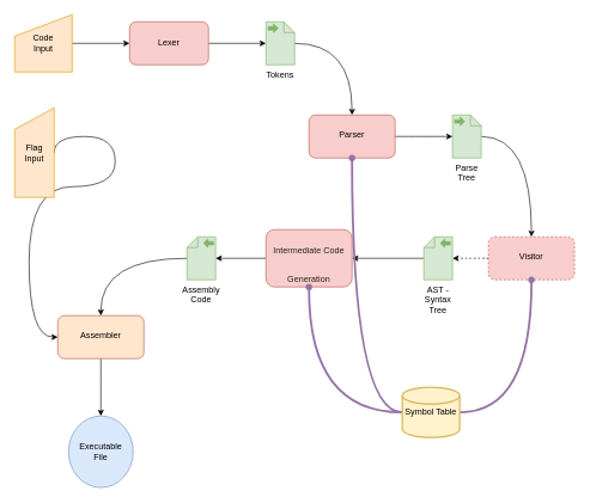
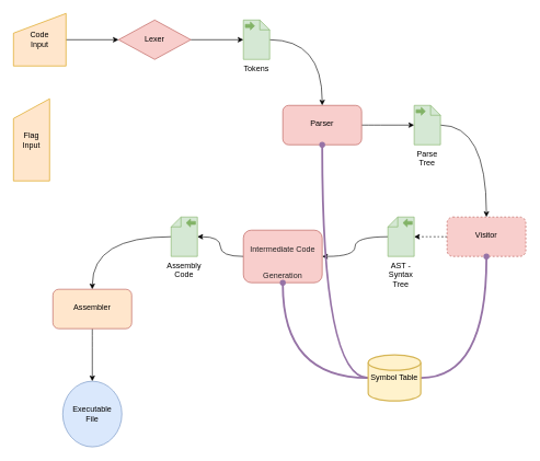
  <mxCell id="0" />
  <mxCell id="1" parent="0" />
  <mxCell id="2" style="edgeStyle=orthogonalEdgeStyle;rounded=0;orthogonalLoop=1;jettySize=auto;html=1;entryX=0;entryY=0.5;entryDx=0;entryDy=0;" edge="1" parent="1" source="3" target="5"><mxGeometry relative="1" as="geometry"><mxPoint x="180" y="60" as="targetPoint" /></mxGeometry></mxCell>
  <mxCell id="3" value="Code&lt;br&gt;Input" style="shape=manualInput;whiteSpace=wrap;html=1;fillColor=#ffe6cc;strokeColor=#d79b00;" vertex="1" parent="1"><mxGeometry x="20" y="20" width="80" height="80" as="geometry" /></mxCell>
  <mxCell id="4" value="" style="edgeStyle=orthogonalEdgeStyle;rounded=0;orthogonalLoop=1;jettySize=auto;html=1;entryX=0;entryY=0.5;entryDx=0;entryDy=0;entryPerimeter=0;" edge="1" parent="1" source="5" target="9"><mxGeometry relative="1" as="geometry"><mxPoint x="365" y="60" as="targetPoint" /></mxGeometry></mxCell>
- <mxCell id="5" value="Lexer" style="rounded=1;whiteSpace=wrap;html=1;fillColor=#f8cecc;strokeColor=#b85450;" vertex="1" parent="1"><mxGeometry x="180" y="30" width="110" height="60" as="geometry" /></mxCell>
- <mxCell id="6" style="edgeStyle=orthogonalEdgeStyle;curved=1;rounded=0;orthogonalLoop=1;jettySize=auto;html=1;entryX=0;entryY=0.5;entryDx=0;entryDy=0;exitX=1;exitY=0.5;exitDx=0;exitDy=0;" edge="1" parent="1" source="7" target="27"><mxGeometry relative="1" as="geometry"><Array as="points"><mxPoint x="160" y="190" /><mxPoint x="160" y="260" /><mxPoint x="40" y="260" /><mxPoint x="40" y="470" /></Array></mxGeometry></mxCell>
+ <mxCell id="5" value="Lexer" style="rhombus;whiteSpace=wrap;html=1;fillColor=#f8cecc;strokeColor=#b85450;" vertex="1" parent="1"><mxGeometry x="180" y="30" width="110" height="60" as="geometry" /></mxCell>
  <mxCell id="7" value="Flag&lt;br&gt;Input" style="shape=manualInput;whiteSpace=wrap;html=1;fillColor=#ffe6cc;strokeColor=#d79b00;" vertex="1" parent="1"><mxGeometry x="20" y="150" width="55" height="125" as="geometry" /></mxCell>
  <mxCell id="8" value="" style="edgeStyle=orthogonalEdgeStyle;curved=1;rounded=0;orthogonalLoop=1;jettySize=auto;html=1;" edge="1" parent="1" source="9" target="11"><mxGeometry relative="1" as="geometry" /></mxCell>
  <mxCell id="9" value="Tokens" style="shape=mxgraph.bpmn.data;labelPosition=center;verticalLabelPosition=bottom;align=center;verticalAlign=top;whiteSpace=wrap;size=15;html=1;bpmnTransferType=output;fillColor=#d5e8d4;strokeColor=#82b366;" vertex="1" parent="1"><mxGeometry x="370" y="30" width="40" height="60" as="geometry" /></mxCell>
  <mxCell id="10" value="" style="edgeStyle=orthogonalEdgeStyle;curved=1;rounded=0;orthogonalLoop=1;jettySize=auto;html=1;" edge="1" parent="1" source="11" target="13"><mxGeometry relative="1" as="geometry" /></mxCell>
  <mxCell id="11" value="&lt;br&gt;Parser" style="whiteSpace=wrap;html=1;verticalAlign=top;strokeColor=#b85450;fillColor=#f8cecc;rounded=1;glass=0;shadow=0;sketch=0;" vertex="1" parent="1"><mxGeometry x="430" y="160" width="120" height="60" as="geometry" /></mxCell>
  <mxCell id="12" style="edgeStyle=orthogonalEdgeStyle;curved=1;rounded=0;orthogonalLoop=1;jettySize=auto;html=1;entryX=0.5;entryY=0;entryDx=0;entryDy=0;" edge="1" parent="1" source="13" target="15"><mxGeometry relative="1" as="geometry"><mxPoint x="740" y="320" as="targetPoint" /></mxGeometry></mxCell>
  <mxCell id="13" value="Parse Tree" style="shape=mxgraph.bpmn.data;labelPosition=center;verticalLabelPosition=bottom;align=center;verticalAlign=top;whiteSpace=wrap;size=15;html=1;bpmnTransferType=output;fillColor=#d5e8d4;strokeColor=#82b366;" vertex="1" parent="1"><mxGeometry x="630" y="160" width="40" height="60" as="geometry" /></mxCell>
  <mxCell id="14" value="" style="edgeStyle=orthogonalEdgeStyle;curved=1;rounded=0;orthogonalLoop=1;jettySize=auto;html=1;dashed=1;" edge="1" parent="1" source="15" target="17"><mxGeometry relative="1" as="geometry" /></mxCell>
  <mxCell id="15" value="&lt;br&gt;Visitor" style="whiteSpace=wrap;html=1;verticalAlign=top;strokeColor=#b85450;fillColor=#f8cecc;rounded=1;glass=0;shadow=0;sketch=0;dashed=1;" vertex="1" parent="1"><mxGeometry x="680" y="330" width="120" height="60" as="geometry" /></mxCell>
  <mxCell id="16" style="edgeStyle=orthogonalEdgeStyle;curved=1;rounded=0;orthogonalLoop=1;jettySize=auto;html=1;entryX=1;entryY=0.5;entryDx=0;entryDy=0;" edge="1" parent="1" source="17" target="19"><mxGeometry relative="1" as="geometry" /></mxCell>
  <mxCell id="17" value="AST - Syntax Tree" style="shape=mxgraph.bpmn.data;labelPosition=center;verticalLabelPosition=bottom;align=center;verticalAlign=top;whiteSpace=wrap;size=15;html=1;bpmnTransferType=output;fillColor=#d5e8d4;strokeColor=#82b366;direction=east;flipH=1;" vertex="1" parent="1"><mxGeometry x="590" y="330" width="40" height="60" as="geometry" /></mxCell>
  <mxCell id="18" value="" style="edgeStyle=orthogonalEdgeStyle;curved=1;rounded=0;orthogonalLoop=1;jettySize=auto;html=1;" edge="1" parent="1" source="19" target="21"><mxGeometry relative="1" as="geometry" /></mxCell>
- <mxCell id="19" value="&lt;h2 style=&quot;box-sizing: inherit ; padding: 0px ; margin: 0px 0px 0.5em ; line-height: 40px ; color: rgb(34 , 34 , 34)&quot;&gt;&lt;span style=&quot;font-size: 12px ; font-weight: normal ; line-height: 123%&quot;&gt;Intermediate Code Generation&lt;/span&gt;&lt;br&gt;&lt;/h2&gt;" style="whiteSpace=wrap;html=1;verticalAlign=top;strokeColor=#b85450;fillColor=#f8cecc;rounded=1;glass=0;shadow=0;sketch=0;" vertex="1" parent="1"><mxGeometry x="370" y="320" width="120" height="80" as="geometry" /></mxCell>
+ <mxCell id="19" value="&lt;h2 style=&quot;box-sizing: inherit ; padding: 0px ; margin: 0px 0px 0.5em ; line-height: 40px ; color: rgb(34 , 34 , 34)&quot;&gt;&lt;span style=&quot;font-size: 12px ; font-weight: normal ; line-height: 123%&quot;&gt;Intermediate Code Generation&lt;/span&gt;&lt;br&gt;&lt;/h2&gt;" style="whiteSpace=wrap;html=1;verticalAlign=top;strokeColor=#b85450;fillColor=#f8cecc;rounded=1;glass=0;shadow=0;sketch=0;" vertex="1" parent="1"><mxGeometry x="370" y="350" width="120" height="80" as="geometry" /></mxCell>
  <mxCell id="20" style="edgeStyle=orthogonalEdgeStyle;curved=1;rounded=0;orthogonalLoop=1;jettySize=auto;html=1;" edge="1" parent="1" source="21" target="27"><mxGeometry relative="1" as="geometry" /></mxCell>
  <mxCell id="21" value="Assembly Code" style="shape=mxgraph.bpmn.data;labelPosition=center;verticalLabelPosition=bottom;align=center;verticalAlign=top;whiteSpace=wrap;size=15;html=1;bpmnTransferType=output;fillColor=#d5e8d4;strokeColor=#82b366;direction=east;flipH=1;" vertex="1" parent="1"><mxGeometry x="260" y="330" width="40" height="60" as="geometry" /></mxCell>
  <mxCell id="22" style="edgeStyle=orthogonalEdgeStyle;rounded=0;orthogonalLoop=1;jettySize=auto;html=1;entryX=0.5;entryY=1;entryDx=0;entryDy=0;fillColor=#e1d5e7;strokeColor=#9673a6;curved=1;strokeWidth=3;endArrow=oval;endFill=1;" edge="1" parent="1" source="25" target="19"><mxGeometry relative="1" as="geometry" /></mxCell>
  <mxCell id="23" style="edgeStyle=orthogonalEdgeStyle;rounded=0;orthogonalLoop=1;jettySize=auto;html=1;entryX=0.5;entryY=1;entryDx=0;entryDy=0;fillColor=#e1d5e7;strokeColor=#9673a6;curved=1;strokeWidth=3;endArrow=oval;endFill=1;" edge="1" parent="1" source="25" target="15"><mxGeometry relative="1" as="geometry" /></mxCell>
  <mxCell id="24" style="edgeStyle=orthogonalEdgeStyle;rounded=0;orthogonalLoop=1;jettySize=auto;html=1;entryX=0.5;entryY=1;entryDx=0;entryDy=0;fillColor=#e1d5e7;strokeColor=#9673a6;curved=1;strokeWidth=3;endArrow=oval;endFill=1;" edge="1" parent="1" source="25" target="11"><mxGeometry relative="1" as="geometry" /></mxCell>
  <mxCell id="25" value="Symbol Table" style="strokeWidth=2;html=1;shape=mxgraph.flowchart.database;whiteSpace=wrap;rounded=1;shadow=0;glass=0;sketch=0;fillColor=#fff2cc;strokeColor=#d6b656;" vertex="1" parent="1"><mxGeometry x="560" y="540" width="80" height="70" as="geometry" /></mxCell>
  <mxCell id="26" value="" style="edgeStyle=orthogonalEdgeStyle;curved=1;rounded=0;orthogonalLoop=1;jettySize=auto;html=1;" edge="1" parent="1" source="27" target="28"><mxGeometry relative="1" as="geometry" /></mxCell>
  <mxCell id="27" value="&lt;br&gt;Assembler" style="whiteSpace=wrap;html=1;verticalAlign=top;strokeColor=#b85450;fillColor=#ffe6cc;rounded=1;glass=0;shadow=0;sketch=0;" vertex="1" parent="1"><mxGeometry x="80" y="440" width="120" height="60" as="geometry" /></mxCell>
  <mxCell id="28" value="Executable&lt;br&gt;File" style="ellipse;whiteSpace=wrap;html=1;shadow=0;glass=0;sketch=0;fillColor=#dae8fc;strokeColor=#6c8ebf;" vertex="1" parent="1"><mxGeometry x="95" y="580" width="90" height="100" as="geometry" /></mxCell>
